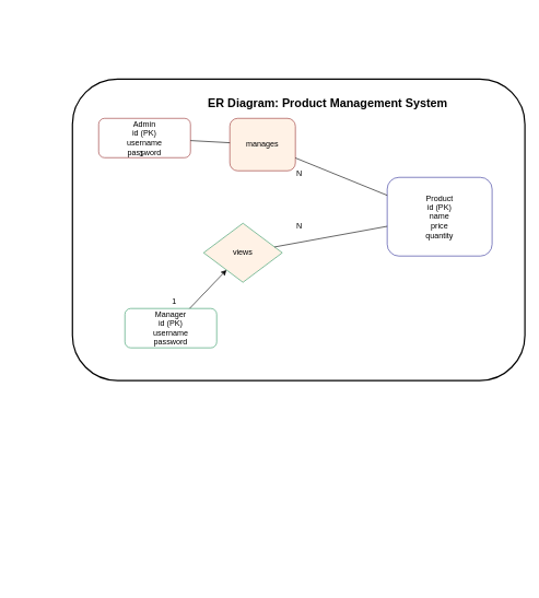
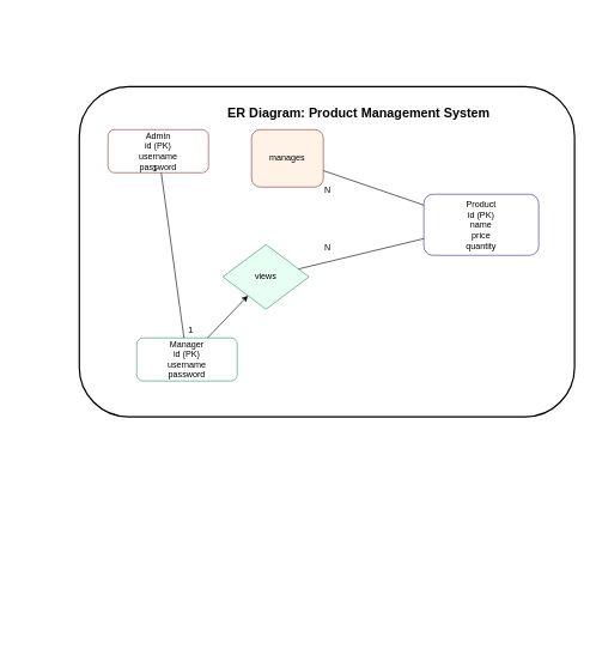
  <mxCell id="0" />
  <mxCell id="1" parent="0" />
  <mxCell id="2" value="&#10;  &#10;    &#10;      &#10;        &#10;        &#10;        &#10;        &#10;          &#10;        &#10;        &#10;        &#10;          &#10;        &#10;        &#10;        &#10;          &#10;        &#10;        &#10;          &#10;        &#10;        &#10;          &#10;        &#10;        &#10;        &#10;          &#10;        &#10;        &#10;          &#10;        &#10;        &#10;        &#10;        &#10;          &#10;        &#10;        &#10;        &#10;          &#10;        &#10;        &#10;        &#10;          &#10;        &#10;        &#10;        &#10;          &#10;        &#10;        &#10;        &#10;          &#10;        &#10;        &#10;          &#10;        &#10;        &#10;          &#10;        &#10;        &#10;          " style="text;whiteSpace=wrap;html=1;" parent="1" vertex="1"><mxGeometry width="30" height="870" as="geometry" x="20" y="20" /></mxCell>
  <mxCell id="3" style="rounded=1;strokeColor=#000000;strokeWidth=2;" vertex="1" parent="1"><mxGeometry x="110" y="120" width="690" height="460" as="geometry" /></mxCell>
  <mxCell id="4" value="ER Diagram: Product Management System" style="text;html=1;fontSize=18;fontStyle=1;strokeColor=none;fillColor=none;" vertex="1" parent="1"><mxGeometry x="315" y="140" width="400" height="30" as="geometry" /></mxCell>
- <mxCell id="5" value="Product&#10;id (PK)&#10;name&#10;price&#10;quantity" style="shape=rectangle;whiteSpace=wrap;html=1;rounded=1;strokeColor=#333399;" vertex="1" parent="1"><mxGeometry x="590" y="270" width="160" height="120" as="geometry" /></mxCell>
+ <mxCell id="5" value="Product&#10;id (PK)&#10;name&#10;price&#10;quantity" style="shape=rectangle;whiteSpace=wrap;html=1;rounded=1;strokeColor=#333399;" vertex="1" parent="1"><mxGeometry x="590" y="270" width="160" height="85" as="geometry" /></mxCell>
  <mxCell id="6" value="Admin&#10;id (PK)&#10;username&#10;password" style="shape=rectangle;whiteSpace=wrap;html=1;rounded=1;strokeColor=#993333;" vertex="1" parent="1"><mxGeometry x="150" y="180" width="140" height="60" as="geometry" /></mxCell>
  <mxCell id="7" value="Manager&#10;id (PK)&#10;username&#10;password" style="shape=rectangle;whiteSpace=wrap;html=1;rounded=1;strokeColor=#339966;" vertex="1" parent="1"><mxGeometry x="190" y="470" width="140" height="60" as="geometry" /></mxCell>
  <mxCell id="8" value="manages" style="whiteSpace=wrap;html=1;strokeColor=#993333;fillColor=#fff2e6;rounded=1;" vertex="1" parent="1"><mxGeometry x="350" y="180" width="100" height="80" as="geometry" /></mxCell>
- <mxCell id="9" value="views" style="rhombus;whiteSpace=wrap;html=1;strokeColor=#339966;fillColor=#fff2e6;" vertex="1" parent="1"><mxGeometry x="310" y="340" width="120" height="90" as="geometry" /></mxCell>
- <mxCell id="10" style="endArrow=none;html=1;" edge="1" parent="1" source="6" target="8"><mxGeometry relative="1" as="geometry" /></mxCell>
+ <mxCell id="9" value="views" style="rhombus;whiteSpace=wrap;html=1;strokeColor=#339966;fillColor=#e6fff2;" vertex="1" parent="1"><mxGeometry x="310" y="340" width="120" height="90" as="geometry" /></mxCell>
+ <mxCell id="10" style="endArrow=none;html=1;" edge="1" parent="1" source="6" target="7"><mxGeometry relative="1" as="geometry" /></mxCell>
  <mxCell id="11" style="endArrow=none;html=1;" edge="1" parent="1" source="8" target="5"><mxGeometry relative="1" as="geometry" /></mxCell>
  <mxCell id="12" style="endArrow=classic;html=1;" edge="1" parent="1" source="7" target="9"><mxGeometry relative="1" as="geometry" /></mxCell>
  <mxCell id="13" style="endArrow=none;html=1;" edge="1" parent="1" source="9" target="5"><mxGeometry relative="1" as="geometry" /></mxCell>
  <mxCell id="14" value="1" style="text;html=1;strokeColor=none;fillColor=none;" vertex="1" parent="1"><mxGeometry x="210" y="220" width="20" height="20" as="geometry" /></mxCell>
  <mxCell id="15" value="N" style="text;html=1;strokeColor=none;fillColor=none;" vertex="1" parent="1"><mxGeometry x="450" y="250" width="20" height="20" as="geometry" /></mxCell>
  <mxCell id="16" value="1" style="text;html=1;strokeColor=none;fillColor=none;" vertex="1" parent="1"><mxGeometry x="260" y="445" width="20" height="20" as="geometry" /></mxCell>
  <mxCell id="17" value="N" style="text;html=1;strokeColor=none;fillColor=none;" vertex="1" parent="1"><mxGeometry x="450" y="330" width="10" height="20" as="geometry" /></mxCell>
